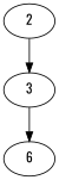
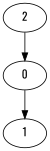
  digraph {
    fontname=Oswald
    node [fontname=Oswald]
    edge [fontname=Oswald heightLimit=0 secondaryType=none village=Hamburg weight=10]
    2
-   3
-   1 [label=6]
+   3 [label=0]
+   1
    2 -> 3 [primaryType=mainStreet]
    3 -> 1 [primaryType=sideStreet]
  }
